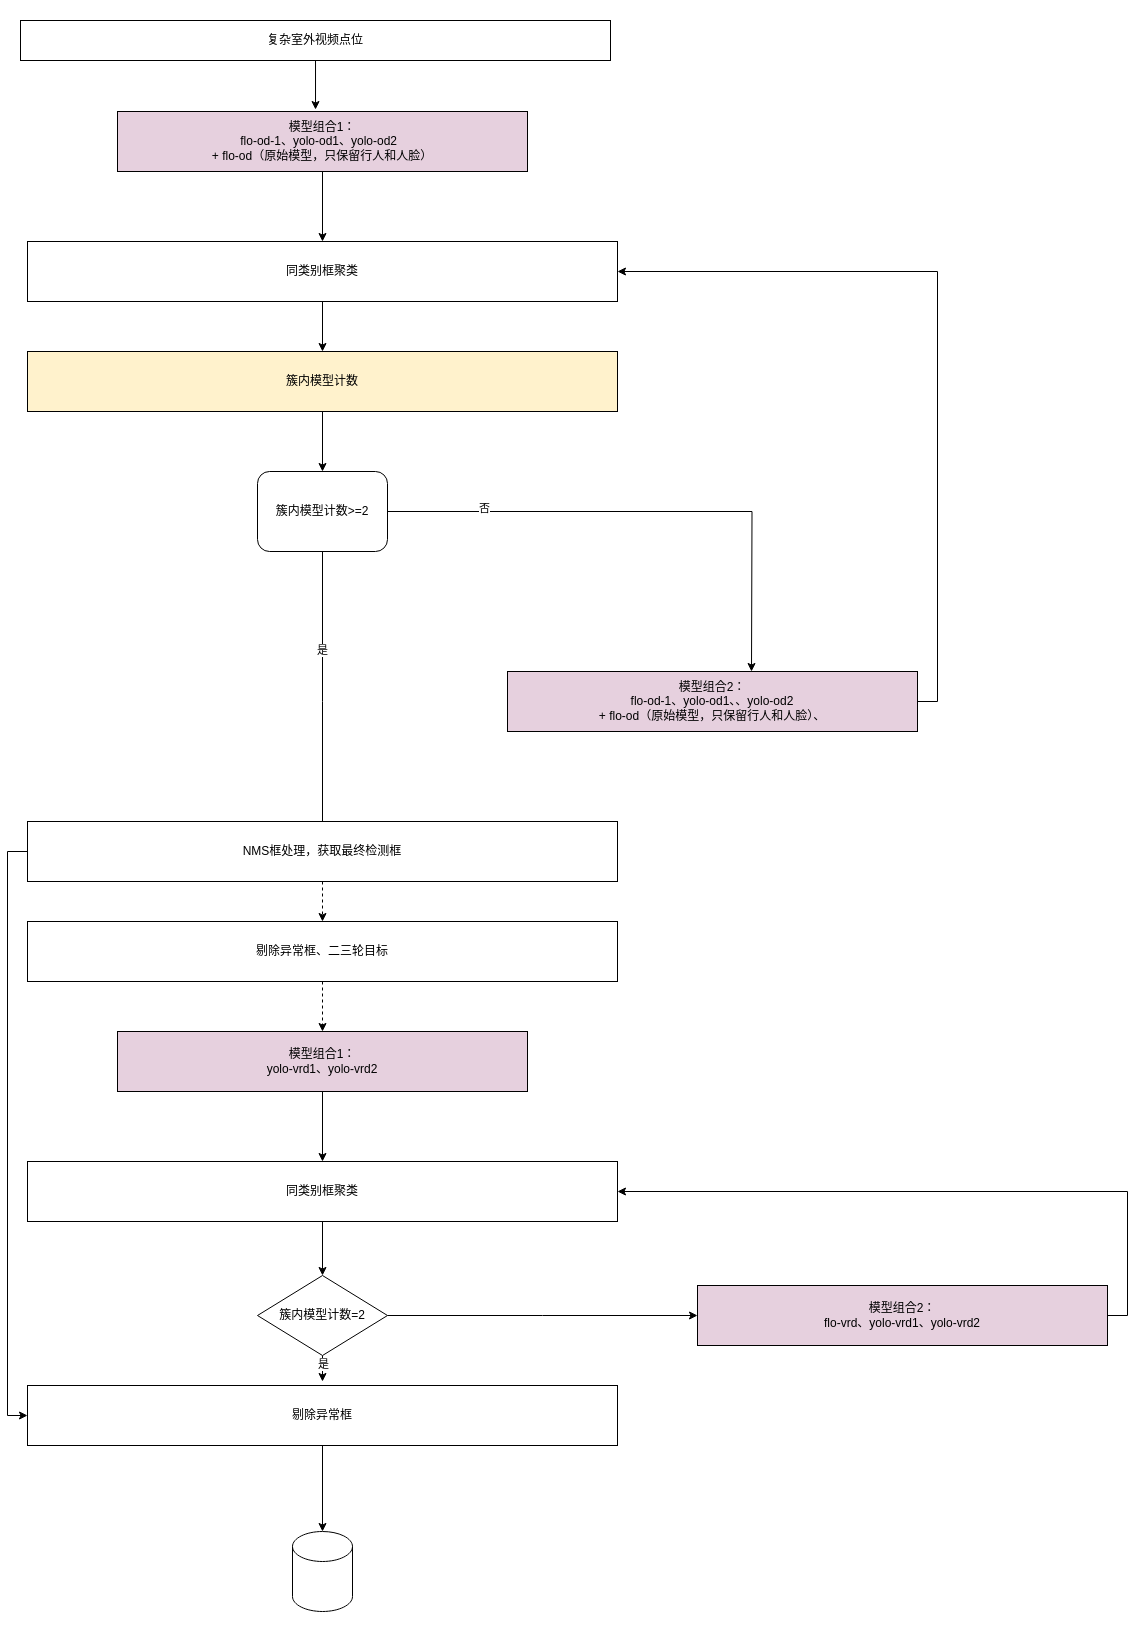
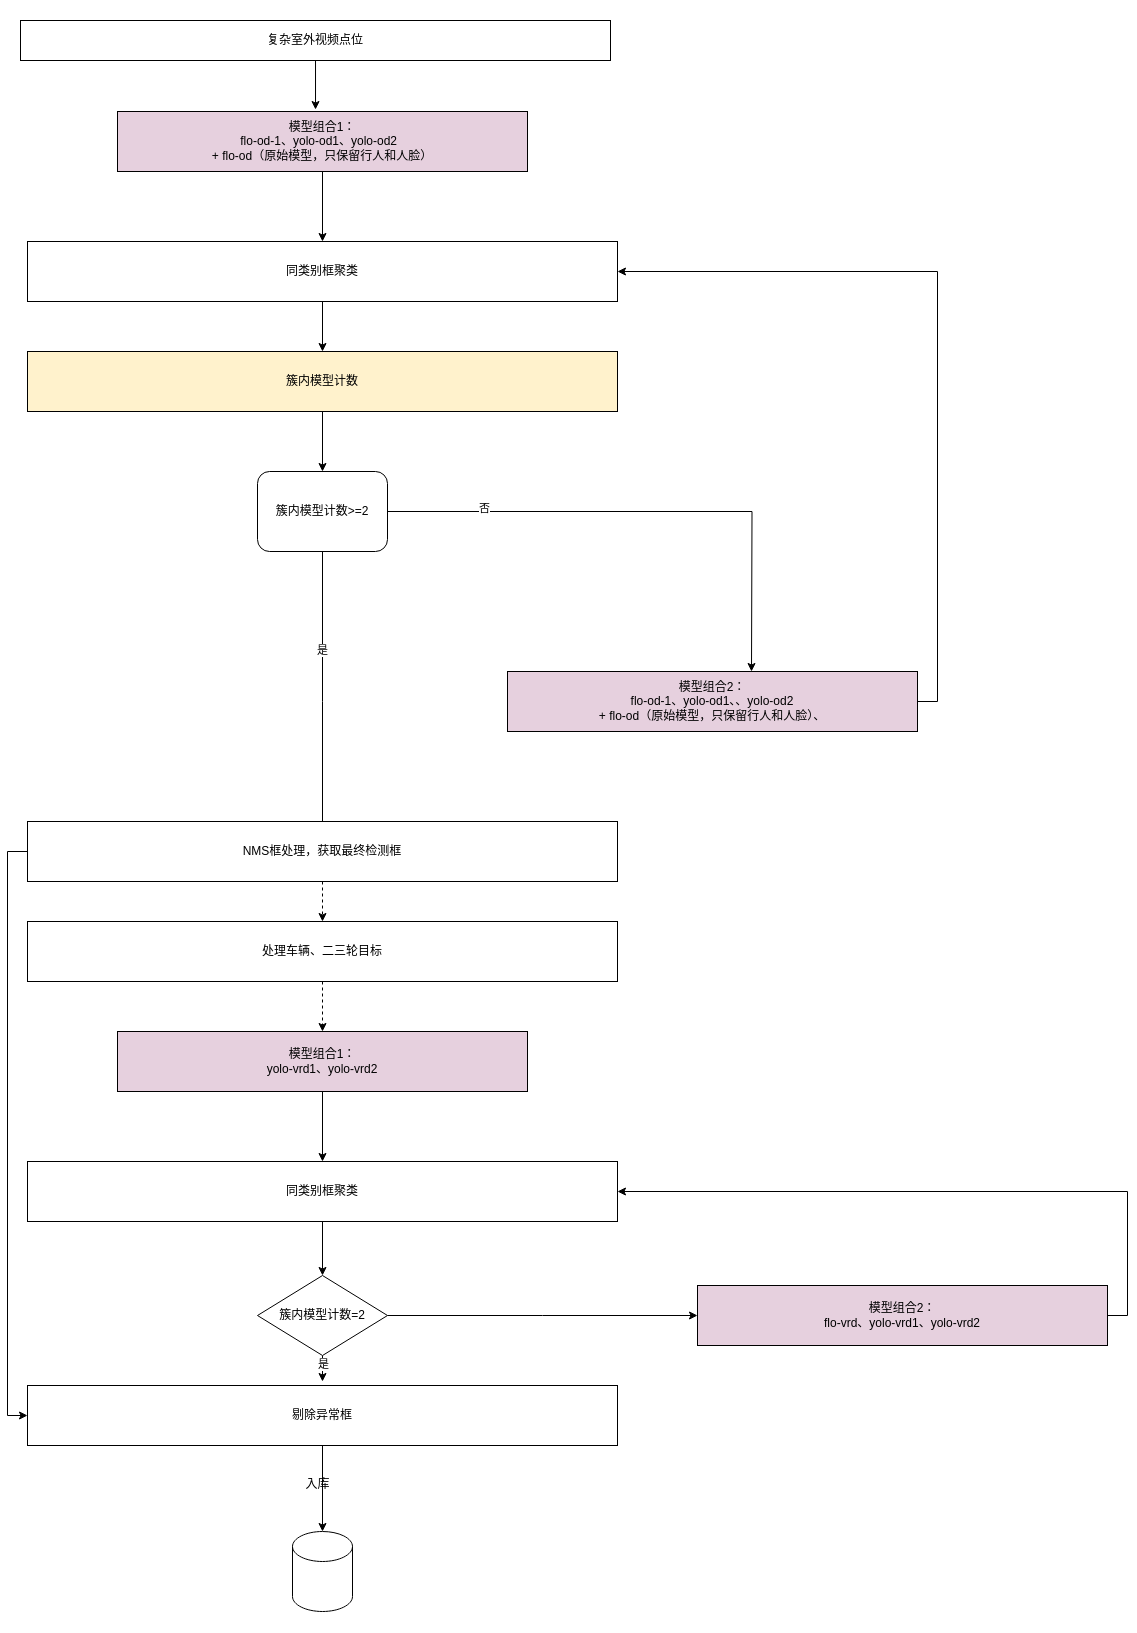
  <mxCell id="0" />
  <mxCell id="1" parent="0" />
  <mxCell id="2" value="复杂室外视频点位" style="rounded=0;whiteSpace=wrap;html=1;" vertex="1" parent="1"><mxGeometry x="20" y="20" width="590" height="40" as="geometry" /></mxCell>
  <mxCell id="3" style="edgeStyle=orthogonalEdgeStyle;rounded=0;orthogonalLoop=1;jettySize=auto;html=1;exitX=0.5;exitY=1;exitDx=0;exitDy=0;entryX=0.5;entryY=0;entryDx=0;entryDy=0;" edge="1" parent="1" source="4" target="6"><mxGeometry relative="1" as="geometry" /></mxCell>
  <mxCell id="4" value="&lt;div&gt;模型组合1：&lt;/div&gt;&lt;div&gt;flo-od-1、&lt;span style=&quot;background-color: transparent; color: light-dark(rgb(0, 0, 0), rgb(255, 255, 255));&quot;&gt;yolo-od1&lt;/span&gt;&lt;span style=&quot;background-color: transparent; color: light-dark(rgb(0, 0, 0), rgb(255, 255, 255));&quot;&gt;、&lt;/span&gt;&lt;span style=&quot;background-color: transparent; color: light-dark(rgb(0, 0, 0), rgb(255, 255, 255));&quot;&gt;yolo-od2&amp;nbsp;&amp;nbsp;&lt;/span&gt;&lt;/div&gt;&lt;div&gt;&lt;span style=&quot;background-color: transparent; color: light-dark(rgb(0, 0, 0), rgb(255, 255, 255));&quot;&gt;+&amp;nbsp;&lt;/span&gt;&lt;span style=&quot;background-color: transparent; color: light-dark(rgb(0, 0, 0), rgb(255, 255, 255));&quot;&gt;flo-od（原始模型，只保留行人和人脸）&lt;/span&gt;&lt;/div&gt;" style="rounded=0;whiteSpace=wrap;html=1;fillColor=#E6D0DE;" vertex="1" parent="1"><mxGeometry x="117" y="111" width="410" height="60" as="geometry" /></mxCell>
  <mxCell id="5" style="edgeStyle=orthogonalEdgeStyle;rounded=0;orthogonalLoop=1;jettySize=auto;html=1;exitX=0.5;exitY=1;exitDx=0;exitDy=0;entryX=0.5;entryY=0;entryDx=0;entryDy=0;" edge="1" parent="1" source="6" target="8"><mxGeometry relative="1" as="geometry" /></mxCell>
  <mxCell id="6" value="同类别框聚类" style="rounded=0;whiteSpace=wrap;html=1;" vertex="1" parent="1"><mxGeometry x="27" y="241" width="590" height="60" as="geometry" /></mxCell>
  <mxCell id="7" style="edgeStyle=orthogonalEdgeStyle;rounded=0;orthogonalLoop=1;jettySize=auto;html=1;exitX=0.5;exitY=1;exitDx=0;exitDy=0;entryX=0.5;entryY=0;entryDx=0;entryDy=0;" edge="1" parent="1" source="8" target="13"><mxGeometry relative="1" as="geometry" /></mxCell>
  <mxCell id="8" value="簇内模型计数" style="rounded=0;whiteSpace=wrap;html=1;fillColor=#fff2cc;" vertex="1" parent="1"><mxGeometry x="27" y="351" width="590" height="60" as="geometry" /></mxCell>
  <mxCell id="9" style="edgeStyle=orthogonalEdgeStyle;rounded=0;orthogonalLoop=1;jettySize=auto;html=1;exitX=0.5;exitY=1;exitDx=0;exitDy=0;" edge="1" parent="1" source="13"><mxGeometry relative="1" as="geometry"><mxPoint x="322" y="851" as="targetPoint" /></mxGeometry></mxCell>
  <mxCell id="10" value="是" style="edgeLabel;html=1;align=center;verticalAlign=middle;resizable=0;points=[];" vertex="1" connectable="0" parent="9"><mxGeometry x="-0.348" y="-1" relative="1" as="geometry"><mxPoint as="offset" /></mxGeometry></mxCell>
  <mxCell id="11" style="edgeStyle=orthogonalEdgeStyle;rounded=0;orthogonalLoop=1;jettySize=auto;html=1;exitX=1;exitY=0.5;exitDx=0;exitDy=0;" edge="1" parent="1" source="13"><mxGeometry relative="1" as="geometry"><mxPoint x="751" y="671" as="targetPoint" /><mxPoint x="551" y="521" as="sourcePoint" /></mxGeometry></mxCell>
  <mxCell id="12" value="否" style="edgeLabel;html=1;align=center;verticalAlign=middle;resizable=0;points=[];" vertex="1" connectable="0" parent="11"><mxGeometry x="-0.635" y="4" relative="1" as="geometry"><mxPoint as="offset" /></mxGeometry></mxCell>
  <mxCell id="13" value="簇内模型计数&amp;gt;=2" style="whiteSpace=wrap;html=1;rounded=1;" vertex="1" parent="1"><mxGeometry x="257" y="471" width="130" height="80" as="geometry" /></mxCell>
  <mxCell id="14" style="edgeStyle=orthogonalEdgeStyle;rounded=0;orthogonalLoop=1;jettySize=auto;html=1;exitX=1;exitY=0.5;exitDx=0;exitDy=0;entryX=1;entryY=0.5;entryDx=0;entryDy=0;" edge="1" parent="1" source="15" target="6"><mxGeometry relative="1" as="geometry" /></mxCell>
  <mxCell id="15" value="&lt;div&gt;模型组合2：&lt;/div&gt;&lt;div&gt;flo-od-1、&lt;span style=&quot;background-color: transparent; color: light-dark(rgb(0, 0, 0), rgb(255, 255, 255));&quot;&gt;yolo-od1、&lt;/span&gt;&lt;span style=&quot;background-color: transparent; color: light-dark(rgb(0, 0, 0), rgb(255, 255, 255));&quot;&gt;、&lt;/span&gt;&lt;span style=&quot;background-color: transparent; color: light-dark(rgb(0, 0, 0), rgb(255, 255, 255));&quot;&gt;yolo-od2&lt;/span&gt;&lt;/div&gt;&lt;div&gt;&lt;span style=&quot;color: light-dark(rgb(0, 0, 0), rgb(255, 255, 255)); background-color: transparent;&quot;&gt;+&amp;nbsp;&lt;/span&gt;&lt;span style=&quot;color: light-dark(rgb(0, 0, 0), rgb(255, 255, 255)); background-color: transparent;&quot;&gt;flo-od（原始模型，只保留行人和人脸）、&lt;/span&gt;&lt;span style=&quot;background-color: transparent; color: light-dark(rgb(0, 0, 0), rgb(255, 255, 255));&quot;&gt;&lt;/span&gt;&lt;/div&gt;" style="rounded=0;whiteSpace=wrap;html=1;fillColor=#E6D0DE;" vertex="1" parent="1"><mxGeometry x="507" y="671" width="410" height="60" as="geometry" /></mxCell>
  <mxCell id="16" style="edgeStyle=orthogonalEdgeStyle;rounded=0;orthogonalLoop=1;jettySize=auto;html=1;exitX=0.5;exitY=1;exitDx=0;exitDy=0;entryX=0.5;entryY=0;entryDx=0;entryDy=0;dashed=1;" edge="1" parent="1" source="18" target="20"><mxGeometry relative="1" as="geometry" /></mxCell>
  <mxCell id="17" style="edgeStyle=orthogonalEdgeStyle;rounded=0;orthogonalLoop=1;jettySize=auto;html=1;exitX=0;exitY=0.5;exitDx=0;exitDy=0;entryX=0;entryY=0.5;entryDx=0;entryDy=0;" edge="1" parent="1" source="18" target="30"><mxGeometry relative="1" as="geometry" /></mxCell>
  <mxCell id="18" value="NMS框处理，获取最终检测框" style="rounded=0;whiteSpace=wrap;html=1;" vertex="1" parent="1"><mxGeometry x="27" y="821" width="590" height="60" as="geometry" /></mxCell>
  <mxCell id="19" style="edgeStyle=orthogonalEdgeStyle;rounded=0;orthogonalLoop=1;jettySize=auto;html=1;exitX=0.5;exitY=1;exitDx=0;exitDy=0;entryX=0.5;entryY=0;entryDx=0;entryDy=0;dashed=1;" edge="1" parent="1" source="20" target="23"><mxGeometry relative="1" as="geometry" /></mxCell>
- <mxCell id="20" value="剔除异常框、二三轮目标" style="rounded=0;whiteSpace=wrap;html=1;" vertex="1" parent="1"><mxGeometry x="27" y="921" width="590" height="60" as="geometry" /></mxCell>
+ <mxCell id="20" value="处理车辆、二三轮目标" style="rounded=0;whiteSpace=wrap;html=1;" vertex="1" parent="1"><mxGeometry x="27" y="921" width="590" height="60" as="geometry" /></mxCell>
  <mxCell id="21" style="edgeStyle=orthogonalEdgeStyle;rounded=0;orthogonalLoop=1;jettySize=auto;html=1;entryX=0.483;entryY=-0.033;entryDx=0;entryDy=0;entryPerimeter=0;" edge="1" parent="1" source="2" target="4"><mxGeometry relative="1" as="geometry" /></mxCell>
  <mxCell id="22" style="edgeStyle=orthogonalEdgeStyle;rounded=0;orthogonalLoop=1;jettySize=auto;html=1;exitX=0.5;exitY=1;exitDx=0;exitDy=0;" edge="1" parent="1" source="23" target="25"><mxGeometry relative="1" as="geometry" /></mxCell>
  <mxCell id="23" value="&lt;div&gt;模型组合1：&lt;/div&gt;&lt;div&gt;&lt;span style=&quot;background-color: transparent; color: light-dark(rgb(0, 0, 0), rgb(255, 255, 255));&quot;&gt;yolo-vrd1&lt;/span&gt;&lt;span style=&quot;background-color: transparent; color: light-dark(rgb(0, 0, 0), rgb(255, 255, 255));&quot;&gt;、&lt;/span&gt;&lt;span style=&quot;background-color: transparent; color: light-dark(rgb(0, 0, 0), rgb(255, 255, 255));&quot;&gt;yolo-vrd2&lt;/span&gt;&lt;/div&gt;" style="rounded=0;whiteSpace=wrap;html=1;fillColor=#E6D0DE;" vertex="1" parent="1"><mxGeometry x="117" y="1031" width="410" height="60" as="geometry" /></mxCell>
  <mxCell id="24" style="edgeStyle=orthogonalEdgeStyle;rounded=0;orthogonalLoop=1;jettySize=auto;html=1;exitX=0.5;exitY=1;exitDx=0;exitDy=0;entryX=0.5;entryY=0;entryDx=0;entryDy=0;" edge="1" parent="1" source="25" target="29"><mxGeometry relative="1" as="geometry" /></mxCell>
  <mxCell id="25" value="同类别框聚类" style="rounded=0;whiteSpace=wrap;html=1;" vertex="1" parent="1"><mxGeometry x="27" y="1161" width="590" height="60" as="geometry" /></mxCell>
  <mxCell id="26" style="edgeStyle=orthogonalEdgeStyle;rounded=0;orthogonalLoop=1;jettySize=auto;html=1;exitX=0.5;exitY=1;exitDx=0;exitDy=0;" edge="1" parent="1" source="29"><mxGeometry relative="1" as="geometry"><mxPoint x="322" y="1381" as="targetPoint" /></mxGeometry></mxCell>
  <mxCell id="27" value="是" style="edgeLabel;html=1;align=center;verticalAlign=middle;resizable=0;points=[];" vertex="1" connectable="0" parent="26"><mxGeometry x="-0.385" relative="1" as="geometry"><mxPoint as="offset" /></mxGeometry></mxCell>
  <mxCell id="28" style="edgeStyle=orthogonalEdgeStyle;rounded=0;orthogonalLoop=1;jettySize=auto;html=1;" edge="1" parent="1" source="29"><mxGeometry relative="1" as="geometry"><mxPoint x="697" y="1315" as="targetPoint" /></mxGeometry></mxCell>
  <mxCell id="29" value="簇内模型计数=2" style="rhombus;whiteSpace=wrap;html=1;" vertex="1" parent="1"><mxGeometry x="257" y="1275" width="130" height="80" as="geometry" /></mxCell>
  <mxCell id="30" value="剔除异常框" style="rounded=0;whiteSpace=wrap;html=1;" vertex="1" parent="1"><mxGeometry x="27" y="1385" width="590" height="60" as="geometry" /></mxCell>
  <mxCell id="31" value="" style="shape=cylinder3;whiteSpace=wrap;html=1;boundedLbl=1;backgroundOutline=1;size=15;" vertex="1" parent="1"><mxGeometry x="292" y="1531" width="60" height="80" as="geometry" /></mxCell>
  <mxCell id="32" style="edgeStyle=orthogonalEdgeStyle;rounded=0;orthogonalLoop=1;jettySize=auto;html=1;exitX=0.5;exitY=1;exitDx=0;exitDy=0;entryX=0.5;entryY=0;entryDx=0;entryDy=0;entryPerimeter=0;" edge="1" parent="1" source="30" target="31"><mxGeometry relative="1" as="geometry" /></mxCell>
+ <mxCell id="33" value="入库" style="text;html=1;align=center;verticalAlign=middle;resizable=0;points=[];autosize=1;strokeColor=none;fillColor=none;" vertex="1" parent="1"><mxGeometry x="292" y="1469" width="50" height="30" as="geometry" /></mxCell>
  <mxCell id="34" style="edgeStyle=orthogonalEdgeStyle;rounded=0;orthogonalLoop=1;jettySize=auto;html=1;exitX=1;exitY=0.5;exitDx=0;exitDy=0;entryX=1;entryY=0.5;entryDx=0;entryDy=0;" edge="1" parent="1" source="35" target="25"><mxGeometry relative="1" as="geometry" /></mxCell>
  <mxCell id="35" value="&lt;div&gt;模型组合2：&lt;/div&gt;&lt;div&gt;&lt;span style=&quot;background-color: transparent; color: light-dark(rgb(0, 0, 0), rgb(255, 255, 255));&quot;&gt;flo-vrd、yolo-vrd1、&lt;/span&gt;&lt;span style=&quot;background-color: transparent; color: light-dark(rgb(0, 0, 0), rgb(255, 255, 255));&quot;&gt;yolo-vrd2&lt;/span&gt;&lt;/div&gt;" style="rounded=0;whiteSpace=wrap;html=1;fillColor=#E6D0DE;" vertex="1" parent="1"><mxGeometry x="697" y="1285" width="410" height="60" as="geometry" /></mxCell>
